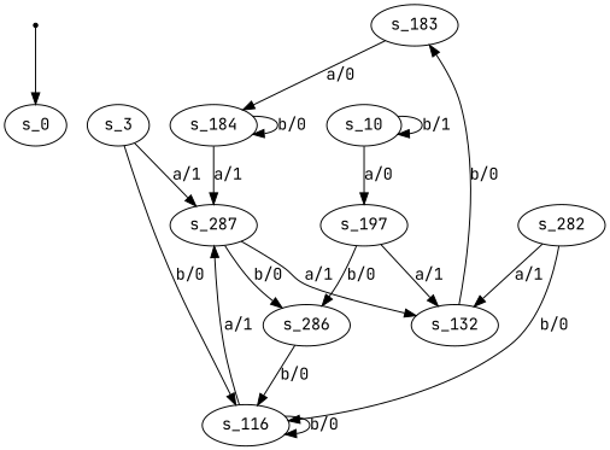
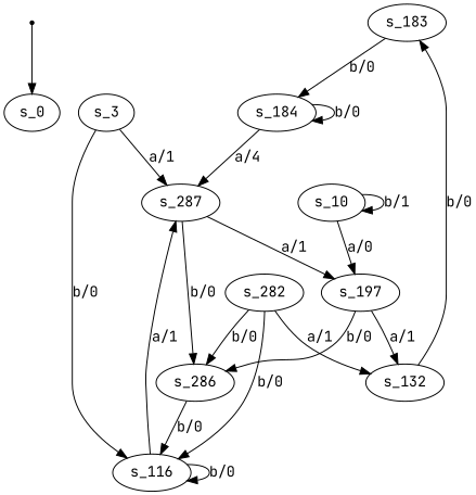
  digraph {
    fontname="JetBrains Mono"
    node [fontname="JetBrains Mono"]
    edge [fontname="JetBrains Mono"]
    s_0 [root=true]
    s_183
    s_184
    s_3
    s_287
    n6 [label=s_116]
    n7 [label=s_132]
    s_286
    n9 [label=s_282]
    s_197
    s_10
    qi [shape=point]
-   s_183 -> s_184 [label="a/0"]
+   s_183 -> s_184 [label="b/0"]
    s_184 -> s_184 [label="b/0"]
-   s_184 -> s_287 [label="a/1"]
+   s_184 -> s_287 [label="a/4"]
    s_3 -> s_287 [label="a/1"]
    s_3 -> n6 [label="b/0"]
-   s_287 -> n7 [label="a/1"]
+   s_287 -> s_197 [label="a/1"]
    s_287 -> s_286 [label="b/0"]
    n6 -> s_287 [label="a/1"]
    n6 -> n6 [label="b/0"]
    n7 -> s_183 [label="b/0"]
    s_286 -> n6 [label="b/0"]
    n9 -> n6 [label="b/0"]
    n9 -> n7 [label="a/1"]
+   n9 -> s_286 [label="b/0"]
    s_197 -> n7 [label="a/1"]
    s_197 -> s_286 [label="b/0"]
    s_10 -> s_197 [label="a/0"]
    s_10 -> s_10 [label="b/1"]
    qi -> s_0
  }
